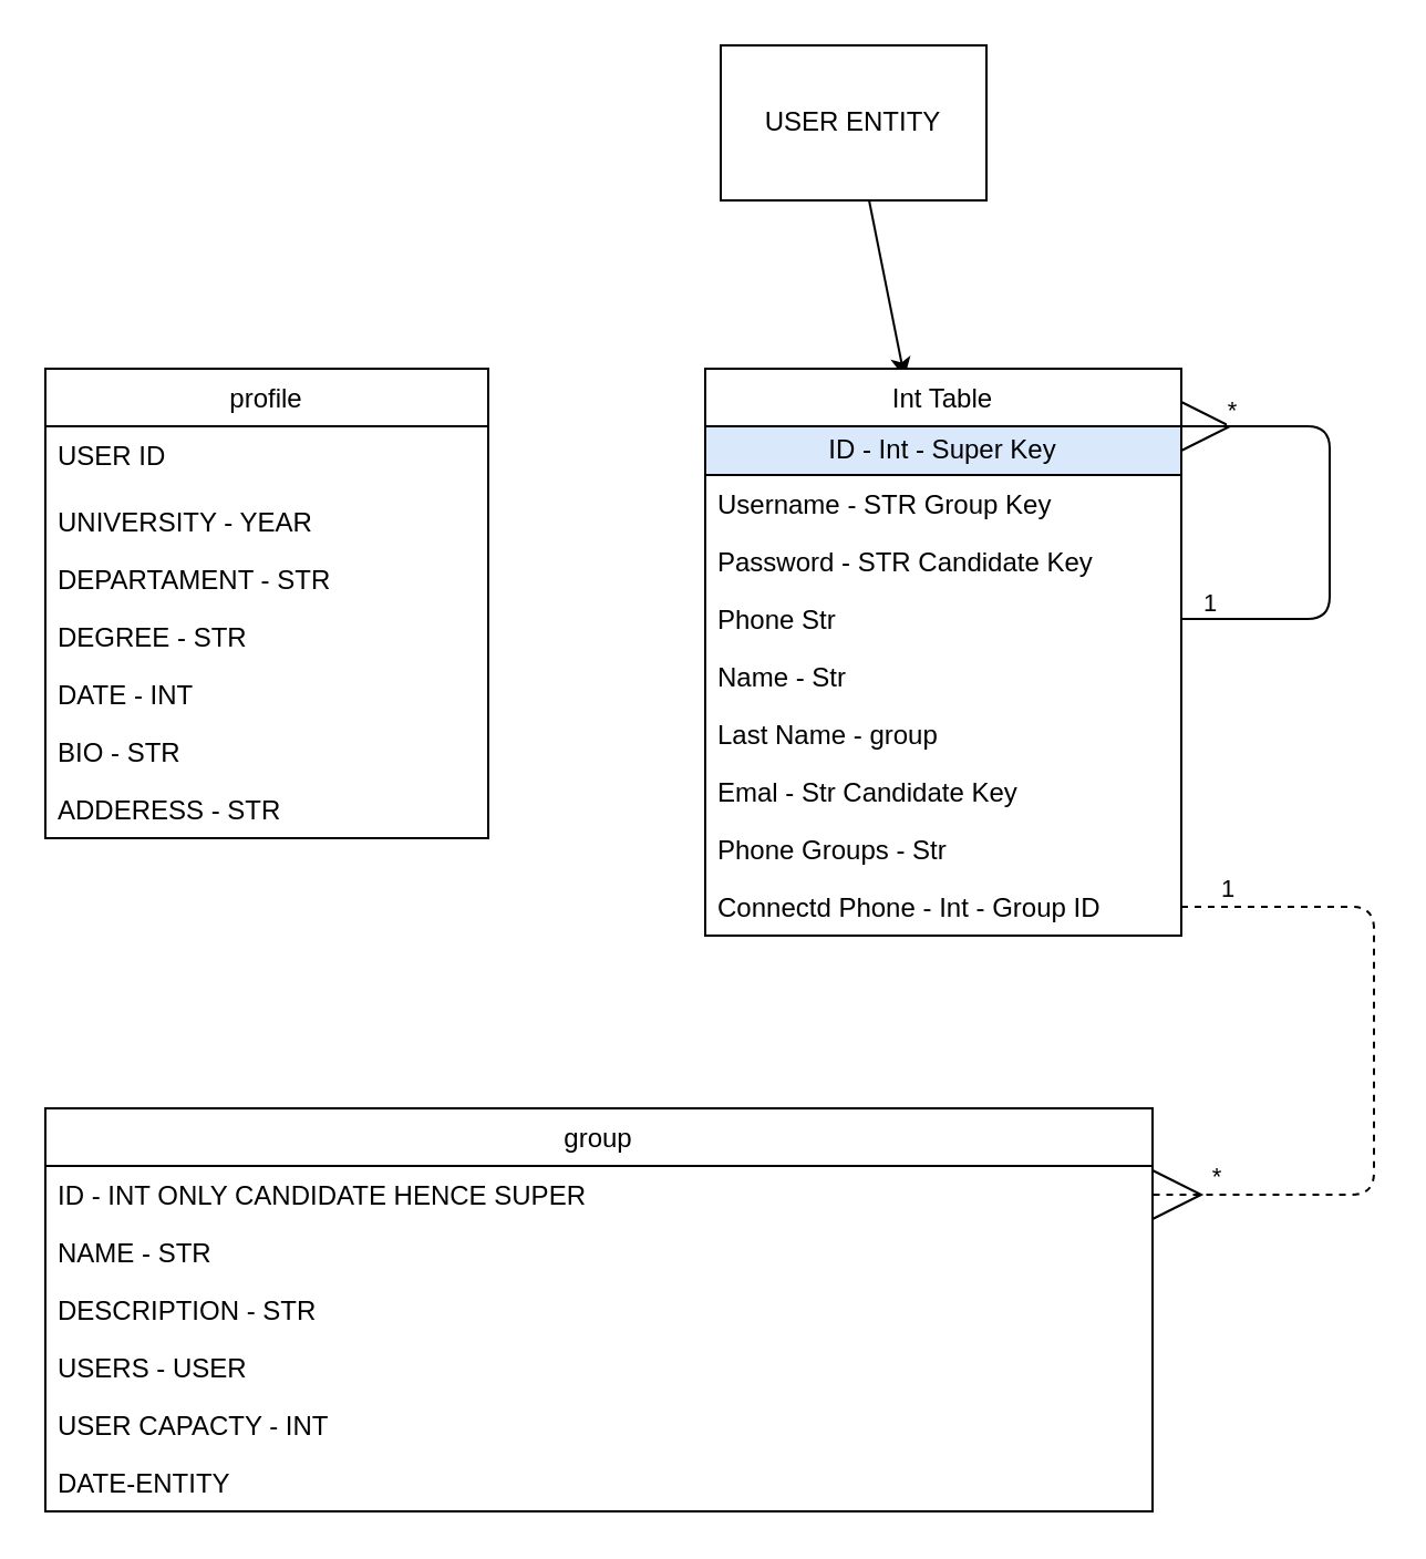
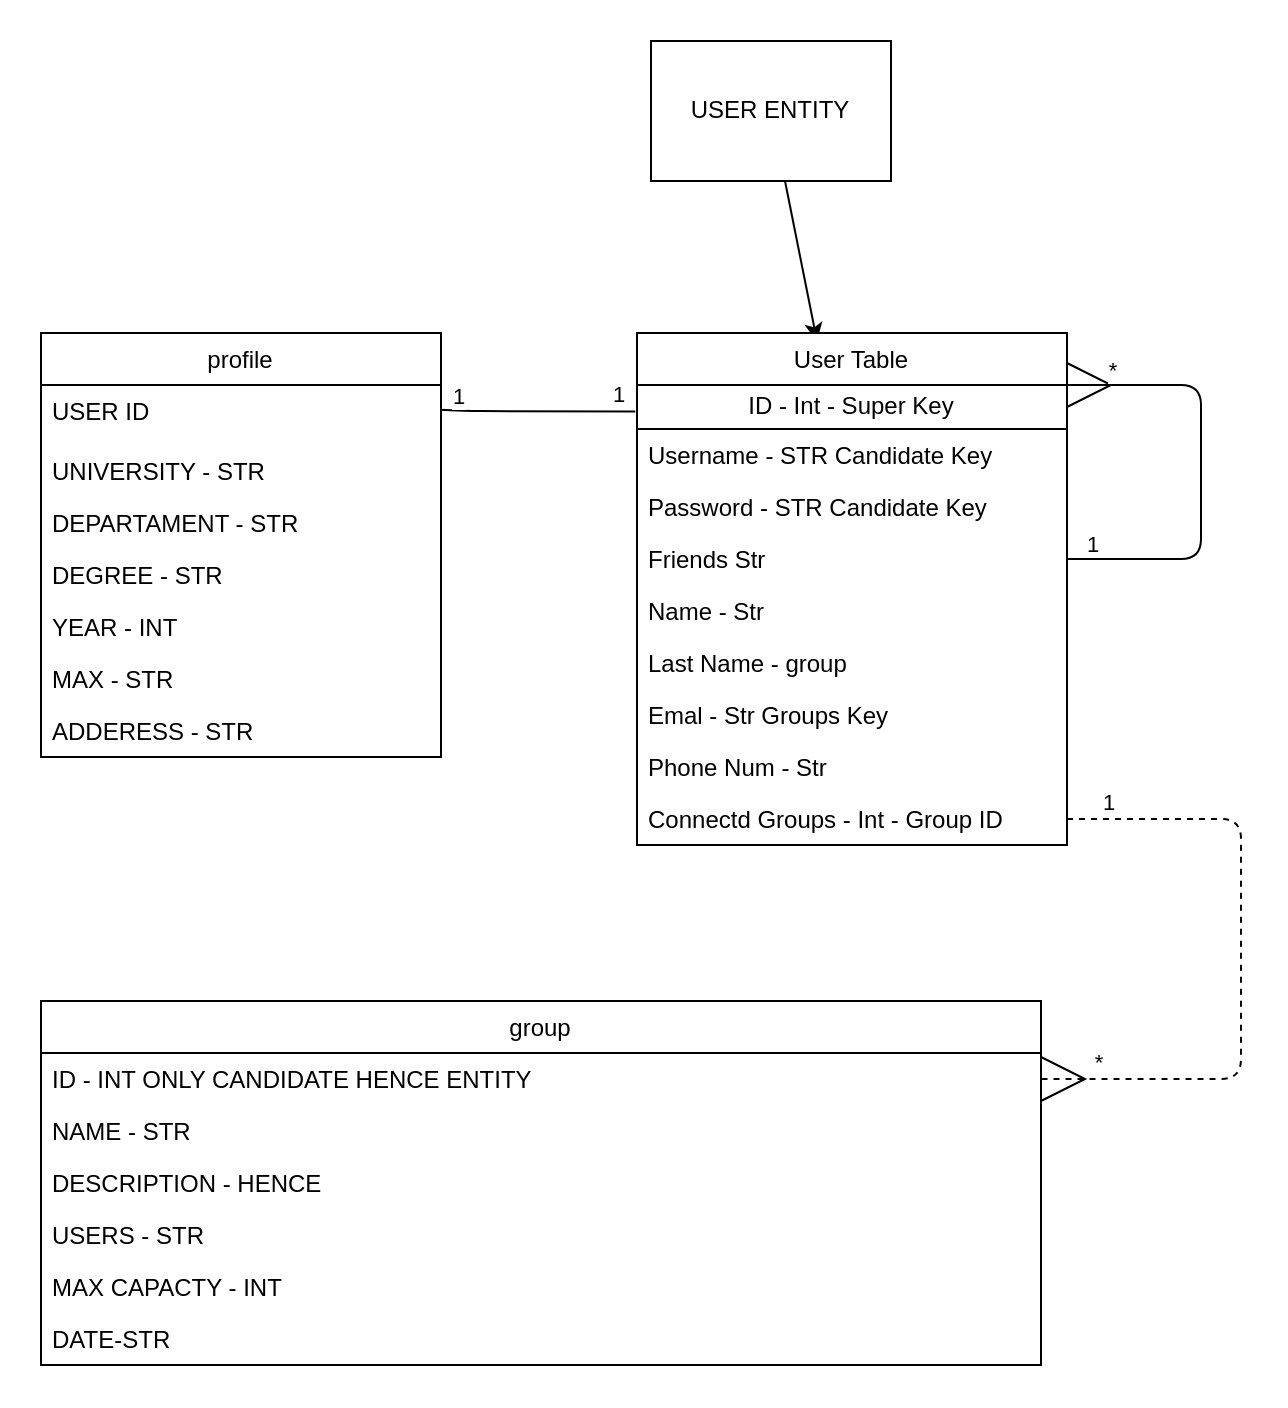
  <mxCell id="0" />
  <mxCell id="1" parent="0" />
  <mxCell id="2" value="group" style="swimlane;fontStyle=0;childLayout=stackLayout;horizontal=1;startSize=26;horizontalStack=0;resizeParent=1;resizeParentMax=0;resizeLast=0;collapsible=1;marginBottom=0;rounded=0;shadow=0;glass=0;comic=0;sketch=0;verticalAlign=top;" parent="1" vertex="1"><mxGeometry x="20" y="500" width="500" height="182" as="geometry" /></mxCell>
  <mxCell id="3" value="fun" style="swimlane;fontStyle=0;childLayout=stackLayout;horizontal=1;startSize=0;horizontalStack=0;resizeParent=1;resizeParentMax=0;resizeLast=0;collapsible=0;marginBottom=0;rounded=0;shadow=0;glass=0;comic=0;sketch=0;verticalAlign=top;swimlaneLine=0;swimlaneFillColor=none;fillColor=none;noLabel=1;overflow=visible;portConstraintRotation=0;snapToPoint=0;fixDash=0;perimeter=rectanglePerimeter;dropTarget=1;expand=0;deletable=1;" parent="2" vertex="1"><mxGeometry y="26" width="500" height="156" as="geometry" /></mxCell>
- <mxCell id="4" value="ID - INT ONLY CANDIDATE HENCE SUPER" style="text;strokeColor=none;fillColor=none;align=left;verticalAlign=top;spacingLeft=4;spacingRight=4;overflow=hidden;rotatable=0;points=[[0,0.5],[1,0.5]];portConstraint=eastwest;" parent="3" vertex="1"><mxGeometry width="500" height="26" as="geometry" /></mxCell>
+ <mxCell id="4" value="ID - INT ONLY CANDIDATE HENCE ENTITY" style="text;strokeColor=none;fillColor=none;align=left;verticalAlign=top;spacingLeft=4;spacingRight=4;overflow=hidden;rotatable=0;points=[[0,0.5],[1,0.5]];portConstraint=eastwest;" parent="3" vertex="1"><mxGeometry width="500" height="26" as="geometry" /></mxCell>
  <mxCell id="5" value="NAME - STR" style="text;strokeColor=none;fillColor=none;align=left;verticalAlign=top;spacingLeft=4;spacingRight=4;overflow=hidden;rotatable=0;points=[[0,0.5],[1,0.5]];portConstraint=eastwest;" parent="3" vertex="1"><mxGeometry y="26" width="500" height="26" as="geometry" /></mxCell>
- <mxCell id="6" value="DESCRIPTION - STR" style="text;strokeColor=none;fillColor=none;align=left;verticalAlign=top;spacingLeft=4;spacingRight=4;overflow=hidden;rotatable=0;points=[[0,0.5],[1,0.5]];portConstraint=eastwest;" parent="3" vertex="1"><mxGeometry y="52" width="500" height="26" as="geometry" /></mxCell>
- <mxCell id="7" value="USERS - USER" style="text;strokeColor=none;fillColor=none;align=left;verticalAlign=top;spacingLeft=4;spacingRight=4;overflow=hidden;rotatable=0;points=[[0,0.5],[1,0.5]];portConstraint=eastwest;" parent="3" vertex="1"><mxGeometry y="78" width="500" height="26" as="geometry" /></mxCell>
- <mxCell id="8" value="USER CAPACTY - INT" style="text;strokeColor=none;fillColor=none;align=left;verticalAlign=top;spacingLeft=4;spacingRight=4;overflow=hidden;rotatable=0;points=[[0,0.5],[1,0.5]];portConstraint=eastwest;" parent="3" vertex="1"><mxGeometry y="104" width="500" height="26" as="geometry" /></mxCell>
- <mxCell id="9" value="DATE-ENTITY" style="text;strokeColor=none;fillColor=none;align=left;verticalAlign=top;spacingLeft=4;spacingRight=4;overflow=hidden;rotatable=0;points=[[0,0.5],[1,0.5]];portConstraint=eastwest;" parent="3" vertex="1"><mxGeometry y="130" width="500" height="26" as="geometry" /></mxCell>
+ <mxCell id="6" value="DESCRIPTION - HENCE" style="text;strokeColor=none;fillColor=none;align=left;verticalAlign=top;spacingLeft=4;spacingRight=4;overflow=hidden;rotatable=0;points=[[0,0.5],[1,0.5]];portConstraint=eastwest;" parent="3" vertex="1"><mxGeometry y="52" width="500" height="26" as="geometry" /></mxCell>
+ <mxCell id="7" value="USERS - STR" style="text;strokeColor=none;fillColor=none;align=left;verticalAlign=top;spacingLeft=4;spacingRight=4;overflow=hidden;rotatable=0;points=[[0,0.5],[1,0.5]];portConstraint=eastwest;" parent="3" vertex="1"><mxGeometry y="78" width="500" height="26" as="geometry" /></mxCell>
+ <mxCell id="8" value="MAX CAPACTY - INT" style="text;strokeColor=none;fillColor=none;align=left;verticalAlign=top;spacingLeft=4;spacingRight=4;overflow=hidden;rotatable=0;points=[[0,0.5],[1,0.5]];portConstraint=eastwest;" parent="3" vertex="1"><mxGeometry y="104" width="500" height="26" as="geometry" /></mxCell>
+ <mxCell id="9" value="DATE-STR" style="text;strokeColor=none;fillColor=none;align=left;verticalAlign=top;spacingLeft=4;spacingRight=4;overflow=hidden;rotatable=0;points=[[0,0.5],[1,0.5]];portConstraint=eastwest;" parent="3" vertex="1"><mxGeometry y="130" width="500" height="26" as="geometry" /></mxCell>
  <mxCell id="10" value="" style="edgeStyle=none;html=1;" parent="1" source="11" edge="1"><mxGeometry relative="1" as="geometry"><mxPoint x="408" y="170" as="targetPoint" /></mxGeometry></mxCell>
  <mxCell id="11" value="USER ENTITY" style="rounded=0;whiteSpace=wrap;html=1;" parent="1" vertex="1"><mxGeometry x="325" y="20" width="120" height="70" as="geometry" /></mxCell>
  <mxCell id="12" value="profile" style="swimlane;fontStyle=0;childLayout=stackLayout;horizontal=1;startSize=26;horizontalStack=0;resizeParent=1;resizeParentMax=0;resizeLast=0;collapsible=1;marginBottom=0;rounded=0;shadow=0;glass=0;comic=0;sketch=0;verticalAlign=top;" parent="1" vertex="1"><mxGeometry x="20" y="166" width="200" height="212" as="geometry" /></mxCell>
  <mxCell id="13" value="fun" style="swimlane;fontStyle=0;childLayout=stackLayout;horizontal=1;startSize=0;horizontalStack=0;resizeParent=1;resizeParentMax=0;resizeLast=0;collapsible=0;marginBottom=0;rounded=0;shadow=0;glass=0;comic=0;sketch=0;verticalAlign=top;swimlaneLine=0;swimlaneFillColor=none;fillColor=none;noLabel=1;overflow=visible;portConstraintRotation=0;snapToPoint=0;fixDash=0;perimeter=rectanglePerimeter;dropTarget=1;expand=0;deletable=1;" parent="12" vertex="1"><mxGeometry y="26" width="200" height="186" as="geometry" /></mxCell>
  <mxCell id="14" value="USER ID" style="text;strokeColor=none;fillColor=none;align=left;verticalAlign=top;spacingLeft=4;spacingRight=4;overflow=hidden;rotatable=0;points=[[0,0.5],[1,0.5]];portConstraint=eastwest;" parent="13" vertex="1"><mxGeometry width="200" height="30" as="geometry" /></mxCell>
- <mxCell id="15" value="UNIVERSITY - YEAR" style="text;strokeColor=none;fillColor=none;align=left;verticalAlign=top;spacingLeft=4;spacingRight=4;overflow=hidden;rotatable=0;points=[[0,0.5],[1,0.5]];portConstraint=eastwest;" parent="13" vertex="1"><mxGeometry y="30" width="200" height="26" as="geometry" /></mxCell>
+ <mxCell id="15" value="UNIVERSITY - STR" style="text;strokeColor=none;fillColor=none;align=left;verticalAlign=top;spacingLeft=4;spacingRight=4;overflow=hidden;rotatable=0;points=[[0,0.5],[1,0.5]];portConstraint=eastwest;" parent="13" vertex="1"><mxGeometry y="30" width="200" height="26" as="geometry" /></mxCell>
  <mxCell id="16" value="DEPARTAMENT - STR" style="text;strokeColor=none;fillColor=none;align=left;verticalAlign=top;spacingLeft=4;spacingRight=4;overflow=hidden;rotatable=0;points=[[0,0.5],[1,0.5]];portConstraint=eastwest;" parent="13" vertex="1"><mxGeometry y="56" width="200" height="26" as="geometry" /></mxCell>
  <mxCell id="17" value="DEGREE - STR" style="text;strokeColor=none;fillColor=none;align=left;verticalAlign=top;spacingLeft=4;spacingRight=4;overflow=hidden;rotatable=0;points=[[0,0.5],[1,0.5]];portConstraint=eastwest;" parent="13" vertex="1"><mxGeometry y="82" width="200" height="26" as="geometry" /></mxCell>
- <mxCell id="18" value="DATE - INT" style="text;strokeColor=none;fillColor=none;align=left;verticalAlign=top;spacingLeft=4;spacingRight=4;overflow=hidden;rotatable=0;points=[[0,0.5],[1,0.5]];portConstraint=eastwest;" parent="13" vertex="1"><mxGeometry y="108" width="200" height="26" as="geometry" /></mxCell>
- <mxCell id="19" value="BIO - STR" style="text;strokeColor=none;fillColor=none;align=left;verticalAlign=top;spacingLeft=4;spacingRight=4;overflow=hidden;rotatable=0;points=[[0,0.5],[1,0.5]];portConstraint=eastwest;" parent="13" vertex="1"><mxGeometry y="134" width="200" height="26" as="geometry" /></mxCell>
+ <mxCell id="18" value="YEAR - INT" style="text;strokeColor=none;fillColor=none;align=left;verticalAlign=top;spacingLeft=4;spacingRight=4;overflow=hidden;rotatable=0;points=[[0,0.5],[1,0.5]];portConstraint=eastwest;" parent="13" vertex="1"><mxGeometry y="108" width="200" height="26" as="geometry" /></mxCell>
+ <mxCell id="19" value="MAX - STR" style="text;strokeColor=none;fillColor=none;align=left;verticalAlign=top;spacingLeft=4;spacingRight=4;overflow=hidden;rotatable=0;points=[[0,0.5],[1,0.5]];portConstraint=eastwest;" parent="13" vertex="1"><mxGeometry y="134" width="200" height="26" as="geometry" /></mxCell>
  <mxCell id="20" value="ADDERESS - STR" style="text;strokeColor=none;fillColor=none;align=left;verticalAlign=top;spacingLeft=4;spacingRight=4;overflow=hidden;rotatable=0;points=[[0,0.5],[1,0.5]];portConstraint=eastwest;" parent="13" vertex="1"><mxGeometry y="160" width="200" height="26" as="geometry" /></mxCell>
- <mxCell id="21" value="Int Table" style="swimlane;fontStyle=0;childLayout=stackLayout;horizontal=1;startSize=26;horizontalStack=0;resizeParent=1;resizeParentMax=0;resizeLast=0;collapsible=1;marginBottom=0;rounded=0;shadow=0;glass=0;comic=0;sketch=0;verticalAlign=top;" parent="1" vertex="1"><mxGeometry x="318" y="166" width="215" height="256" as="geometry" /></mxCell>
+ <mxCell id="21" value="User Table" style="swimlane;fontStyle=0;childLayout=stackLayout;horizontal=1;startSize=26;horizontalStack=0;resizeParent=1;resizeParentMax=0;resizeLast=0;collapsible=1;marginBottom=0;rounded=0;shadow=0;glass=0;comic=0;sketch=0;verticalAlign=top;" parent="1" vertex="1"><mxGeometry x="318" y="166" width="215" height="256" as="geometry" /></mxCell>
  <mxCell id="22" value="fun" style="swimlane;fontStyle=0;childLayout=stackLayout;horizontal=1;startSize=0;horizontalStack=0;resizeParent=1;resizeParentMax=0;resizeLast=0;collapsible=0;marginBottom=0;rounded=0;shadow=0;glass=0;comic=0;sketch=0;verticalAlign=top;swimlaneLine=0;swimlaneFillColor=none;fillColor=none;noLabel=1;overflow=visible;portConstraintRotation=0;snapToPoint=0;fixDash=0;perimeter=rectanglePerimeter;dropTarget=1;expand=0;deletable=1;" parent="21" vertex="1"><mxGeometry y="26" width="215" height="230" as="geometry" /></mxCell>
- <mxCell id="23" value="ID - Int - Super Key" style="rounded=0;whiteSpace=wrap;html=1;fillColor=#dae8fc;" parent="22" vertex="1"><mxGeometry width="215" height="22" as="geometry" /></mxCell>
- <mxCell id="24" value="Username - STR Group Key" style="text;strokeColor=none;fillColor=none;align=left;verticalAlign=top;spacingLeft=4;spacingRight=4;overflow=hidden;rotatable=0;points=[[0,0.5],[1,0.5]];portConstraint=eastwest;" parent="22" vertex="1"><mxGeometry y="22" width="215" height="26" as="geometry" /></mxCell>
+ <mxCell id="23" value="ID - Int - Super Key" style="rounded=0;whiteSpace=wrap;html=1;" parent="22" vertex="1"><mxGeometry width="215" height="22" as="geometry" /></mxCell>
+ <mxCell id="24" value="Username - STR Candidate Key" style="text;strokeColor=none;fillColor=none;align=left;verticalAlign=top;spacingLeft=4;spacingRight=4;overflow=hidden;rotatable=0;points=[[0,0.5],[1,0.5]];portConstraint=eastwest;" parent="22" vertex="1"><mxGeometry y="22" width="215" height="26" as="geometry" /></mxCell>
  <mxCell id="25" value="Password - STR Candidate Key" style="text;strokeColor=none;fillColor=none;align=left;verticalAlign=top;spacingLeft=4;spacingRight=4;overflow=hidden;rotatable=0;points=[[0,0.5],[1,0.5]];portConstraint=eastwest;" parent="22" vertex="1"><mxGeometry y="48" width="215" height="26" as="geometry" /></mxCell>
- <mxCell id="26" value="Phone Str" style="text;strokeColor=none;fillColor=none;align=left;verticalAlign=top;spacingLeft=4;spacingRight=4;overflow=hidden;rotatable=0;points=[[0,0.5],[1,0.5]];portConstraint=eastwest;" parent="22" vertex="1"><mxGeometry y="74" width="215" height="26" as="geometry" /></mxCell>
+ <mxCell id="26" value="Friends Str" style="text;strokeColor=none;fillColor=none;align=left;verticalAlign=top;spacingLeft=4;spacingRight=4;overflow=hidden;rotatable=0;points=[[0,0.5],[1,0.5]];portConstraint=eastwest;" parent="22" vertex="1"><mxGeometry y="74" width="215" height="26" as="geometry" /></mxCell>
  <mxCell id="27" value="Name - Str" style="text;strokeColor=none;fillColor=none;align=left;verticalAlign=top;spacingLeft=4;spacingRight=4;overflow=hidden;rotatable=0;points=[[0,0.5],[1,0.5]];portConstraint=eastwest;" parent="22" vertex="1"><mxGeometry y="100" width="215" height="26" as="geometry" /></mxCell>
  <mxCell id="28" value="Last Name - group" style="text;strokeColor=none;fillColor=none;align=left;verticalAlign=top;spacingLeft=4;spacingRight=4;overflow=hidden;rotatable=0;points=[[0,0.5],[1,0.5]];portConstraint=eastwest;" parent="22" vertex="1"><mxGeometry y="126" width="215" height="26" as="geometry" /></mxCell>
- <mxCell id="29" value="Emal - Str Candidate Key&#10;" style="text;strokeColor=none;fillColor=none;align=left;verticalAlign=top;spacingLeft=4;spacingRight=4;overflow=hidden;rotatable=0;points=[[0,0.5],[1,0.5]];portConstraint=eastwest;" parent="22" vertex="1"><mxGeometry y="152" width="215" height="26" as="geometry" /></mxCell>
- <mxCell id="30" value="Phone Groups - Str" style="text;strokeColor=none;fillColor=none;align=left;verticalAlign=top;spacingLeft=4;spacingRight=4;overflow=hidden;rotatable=0;points=[[0,0.5],[1,0.5]];portConstraint=eastwest;" parent="22" vertex="1"><mxGeometry y="178" width="215" height="26" as="geometry" /></mxCell>
- <mxCell id="31" value="Connectd Phone - Int - Group ID" style="text;strokeColor=none;fillColor=none;align=left;verticalAlign=top;spacingLeft=4;spacingRight=4;overflow=hidden;rotatable=0;points=[[0,0.5],[1,0.5]];portConstraint=eastwest;" parent="22" vertex="1"><mxGeometry y="204" width="215" height="26" as="geometry" /></mxCell>
+ <mxCell id="29" value="Emal - Str Groups Key&#10;" style="text;strokeColor=none;fillColor=none;align=left;verticalAlign=top;spacingLeft=4;spacingRight=4;overflow=hidden;rotatable=0;points=[[0,0.5],[1,0.5]];portConstraint=eastwest;" parent="22" vertex="1"><mxGeometry y="152" width="215" height="26" as="geometry" /></mxCell>
+ <mxCell id="30" value="Phone Num - Str" style="text;strokeColor=none;fillColor=none;align=left;verticalAlign=top;spacingLeft=4;spacingRight=4;overflow=hidden;rotatable=0;points=[[0,0.5],[1,0.5]];portConstraint=eastwest;" parent="22" vertex="1"><mxGeometry y="178" width="215" height="26" as="geometry" /></mxCell>
+ <mxCell id="31" value="Connectd Groups - Int - Group ID" style="text;strokeColor=none;fillColor=none;align=left;verticalAlign=top;spacingLeft=4;spacingRight=4;overflow=hidden;rotatable=0;points=[[0,0.5],[1,0.5]];portConstraint=eastwest;" parent="22" vertex="1"><mxGeometry y="204" width="215" height="26" as="geometry" /></mxCell>
  <mxCell id="32" style="edgeStyle=none;html=1;exitX=1;exitY=0;exitDx=0;exitDy=0;startArrow=ERmany;startFill=0;endArrow=none;endFill=0;entryX=1;entryY=0.5;entryDx=0;entryDy=0;startSize=20;" edge="1" parent="22" source="22" target="26"><mxGeometry relative="1" as="geometry"><mxPoint x="272" y="38" as="targetPoint" /><Array as="points"><mxPoint x="282" /><mxPoint x="282" y="87" /></Array></mxGeometry></mxCell>
  <mxCell id="33" value="*" style="edgeLabel;html=1;align=center;verticalAlign=middle;resizable=0;points=[];" vertex="1" connectable="0" parent="32"><mxGeometry x="-0.82" y="2" relative="1" as="geometry"><mxPoint x="2" y="-6" as="offset" /></mxGeometry></mxCell>
  <mxCell id="34" value="1" style="edgeLabel;html=1;align=center;verticalAlign=middle;resizable=0;points=[];" vertex="1" connectable="0" parent="32"><mxGeometry x="0.883" relative="1" as="geometry"><mxPoint x="-1" y="-8" as="offset" /></mxGeometry></mxCell>
  <mxCell id="35" value="" style="endArrow=ERmany;html=1;exitX=1;exitY=0.5;exitDx=0;exitDy=0;entryX=1;entryY=0.5;entryDx=0;entryDy=0;edgeStyle=orthogonalEdgeStyle;endFill=0;endSize=20;dashed=1;" parent="1" source="31" target="4" edge="1"><mxGeometry width="50" height="50" relative="1" as="geometry"><mxPoint x="610" y="460" as="sourcePoint" /><mxPoint x="600" y="330" as="targetPoint" /><Array as="points"><mxPoint x="620" y="409" /><mxPoint x="620" y="539" /></Array></mxGeometry></mxCell>
  <mxCell id="36" value="1" style="edgeLabel;html=1;align=center;verticalAlign=middle;resizable=0;points=[];" vertex="1" connectable="0" parent="35"><mxGeometry x="-0.852" y="-1" relative="1" as="geometry"><mxPoint x="-3" y="-10" as="offset" /></mxGeometry></mxCell>
  <mxCell id="37" value="*" style="edgeLabel;html=1;align=center;verticalAlign=middle;resizable=0;points=[];" vertex="1" connectable="0" parent="35"><mxGeometry x="0.82" y="-1" relative="1" as="geometry"><mxPoint x="-1" y="-8" as="offset" /></mxGeometry></mxCell>
+ <mxCell id="38" value="" style="endArrow=none;startArrow=none;html=1;exitX=0.999;exitY=0.412;exitDx=0;exitDy=0;entryX=-0.004;entryY=0.601;entryDx=0;entryDy=0;entryPerimeter=0;exitPerimeter=0;endFill=0;startFill=0;" parent="1" source="14" target="23" edge="1"><mxGeometry width="50" height="50" relative="1" as="geometry"><mxPoint x="280" y="380" as="sourcePoint" /><mxPoint x="330" y="330" as="targetPoint" /><Array as="points"><mxPoint x="230" y="205" /></Array></mxGeometry></mxCell>
+ <mxCell id="39" value="1" style="edgeLabel;html=1;align=center;verticalAlign=middle;resizable=0;points=[];" vertex="1" connectable="0" parent="38"><mxGeometry x="-0.611" y="-2" relative="1" as="geometry"><mxPoint x="-10" y="-10" as="offset" /></mxGeometry></mxCell>
+ <mxCell id="40" value="1" style="edgeLabel;html=1;align=center;verticalAlign=middle;resizable=0;points=[];" vertex="1" connectable="0" parent="38"><mxGeometry x="0.777" relative="1" as="geometry"><mxPoint x="2" y="-9" as="offset" /></mxGeometry></mxCell>
